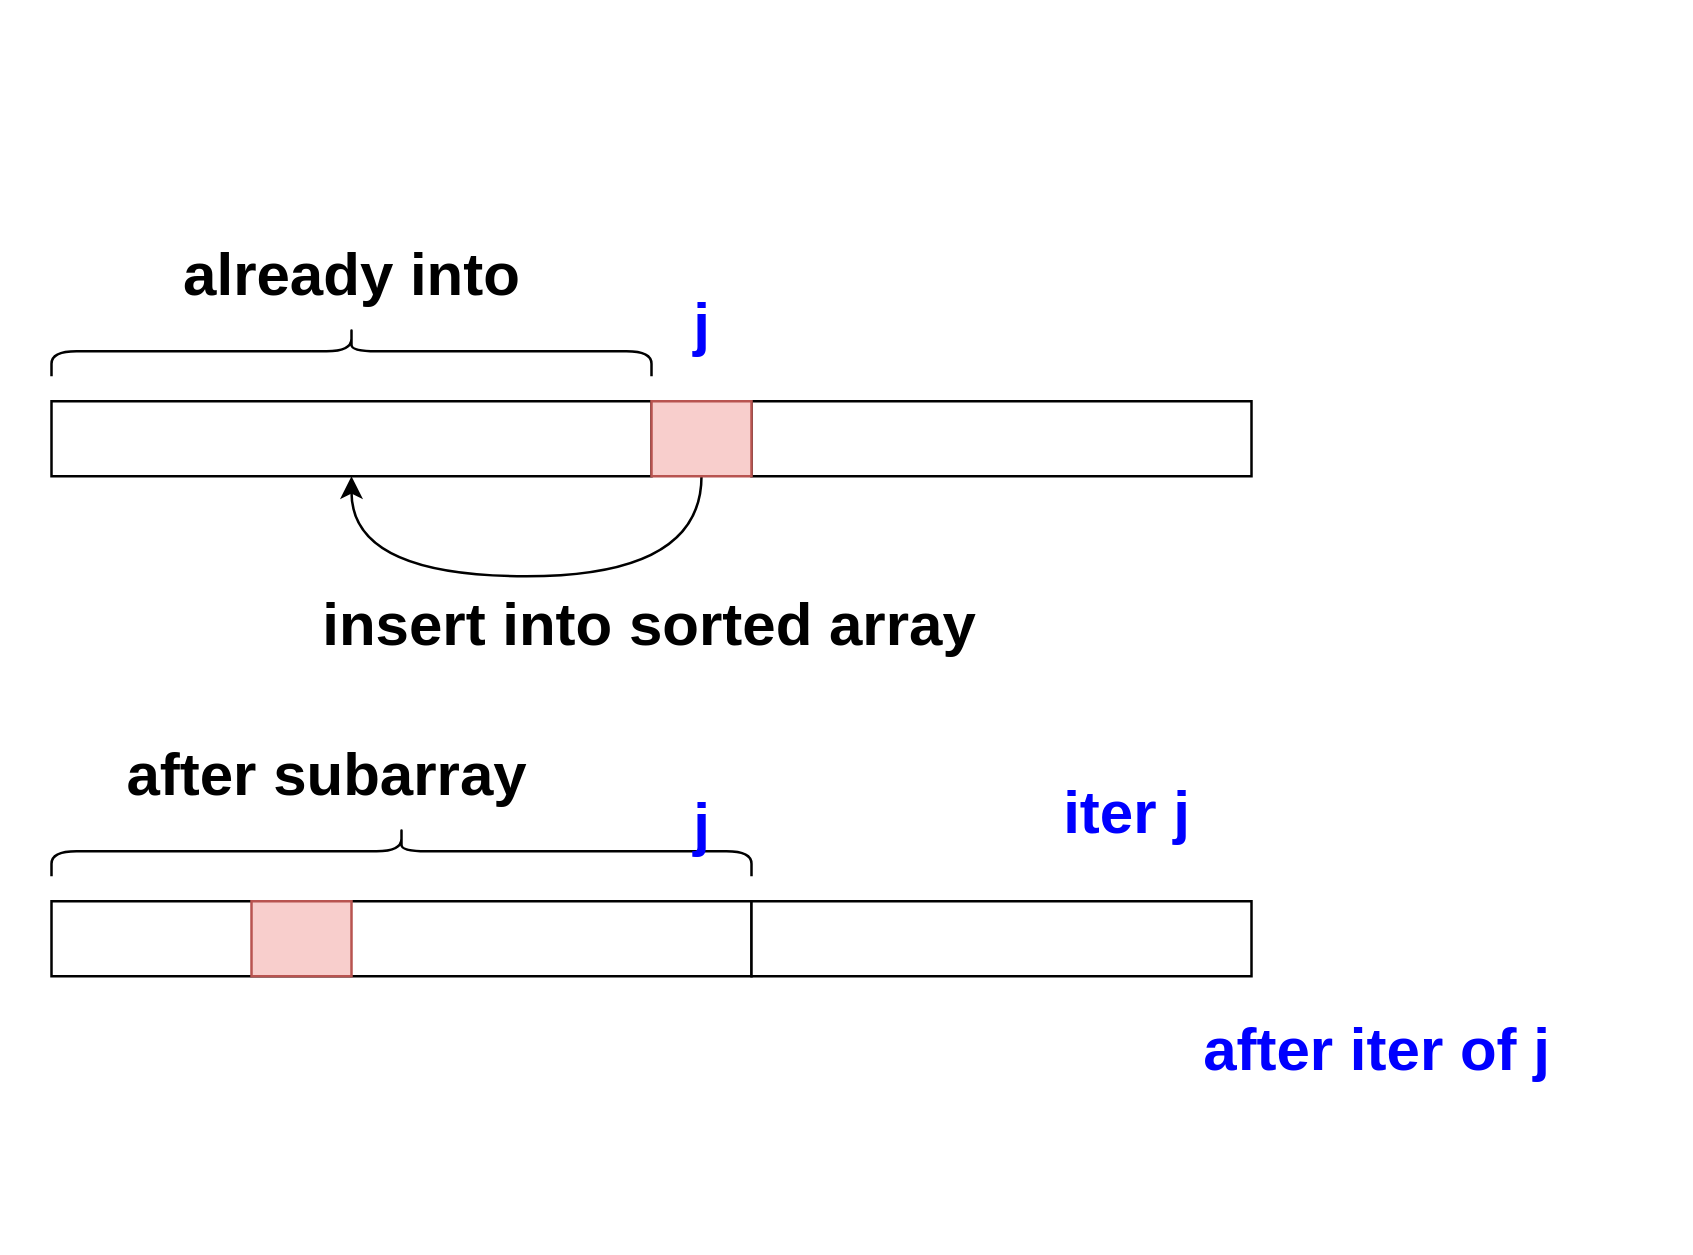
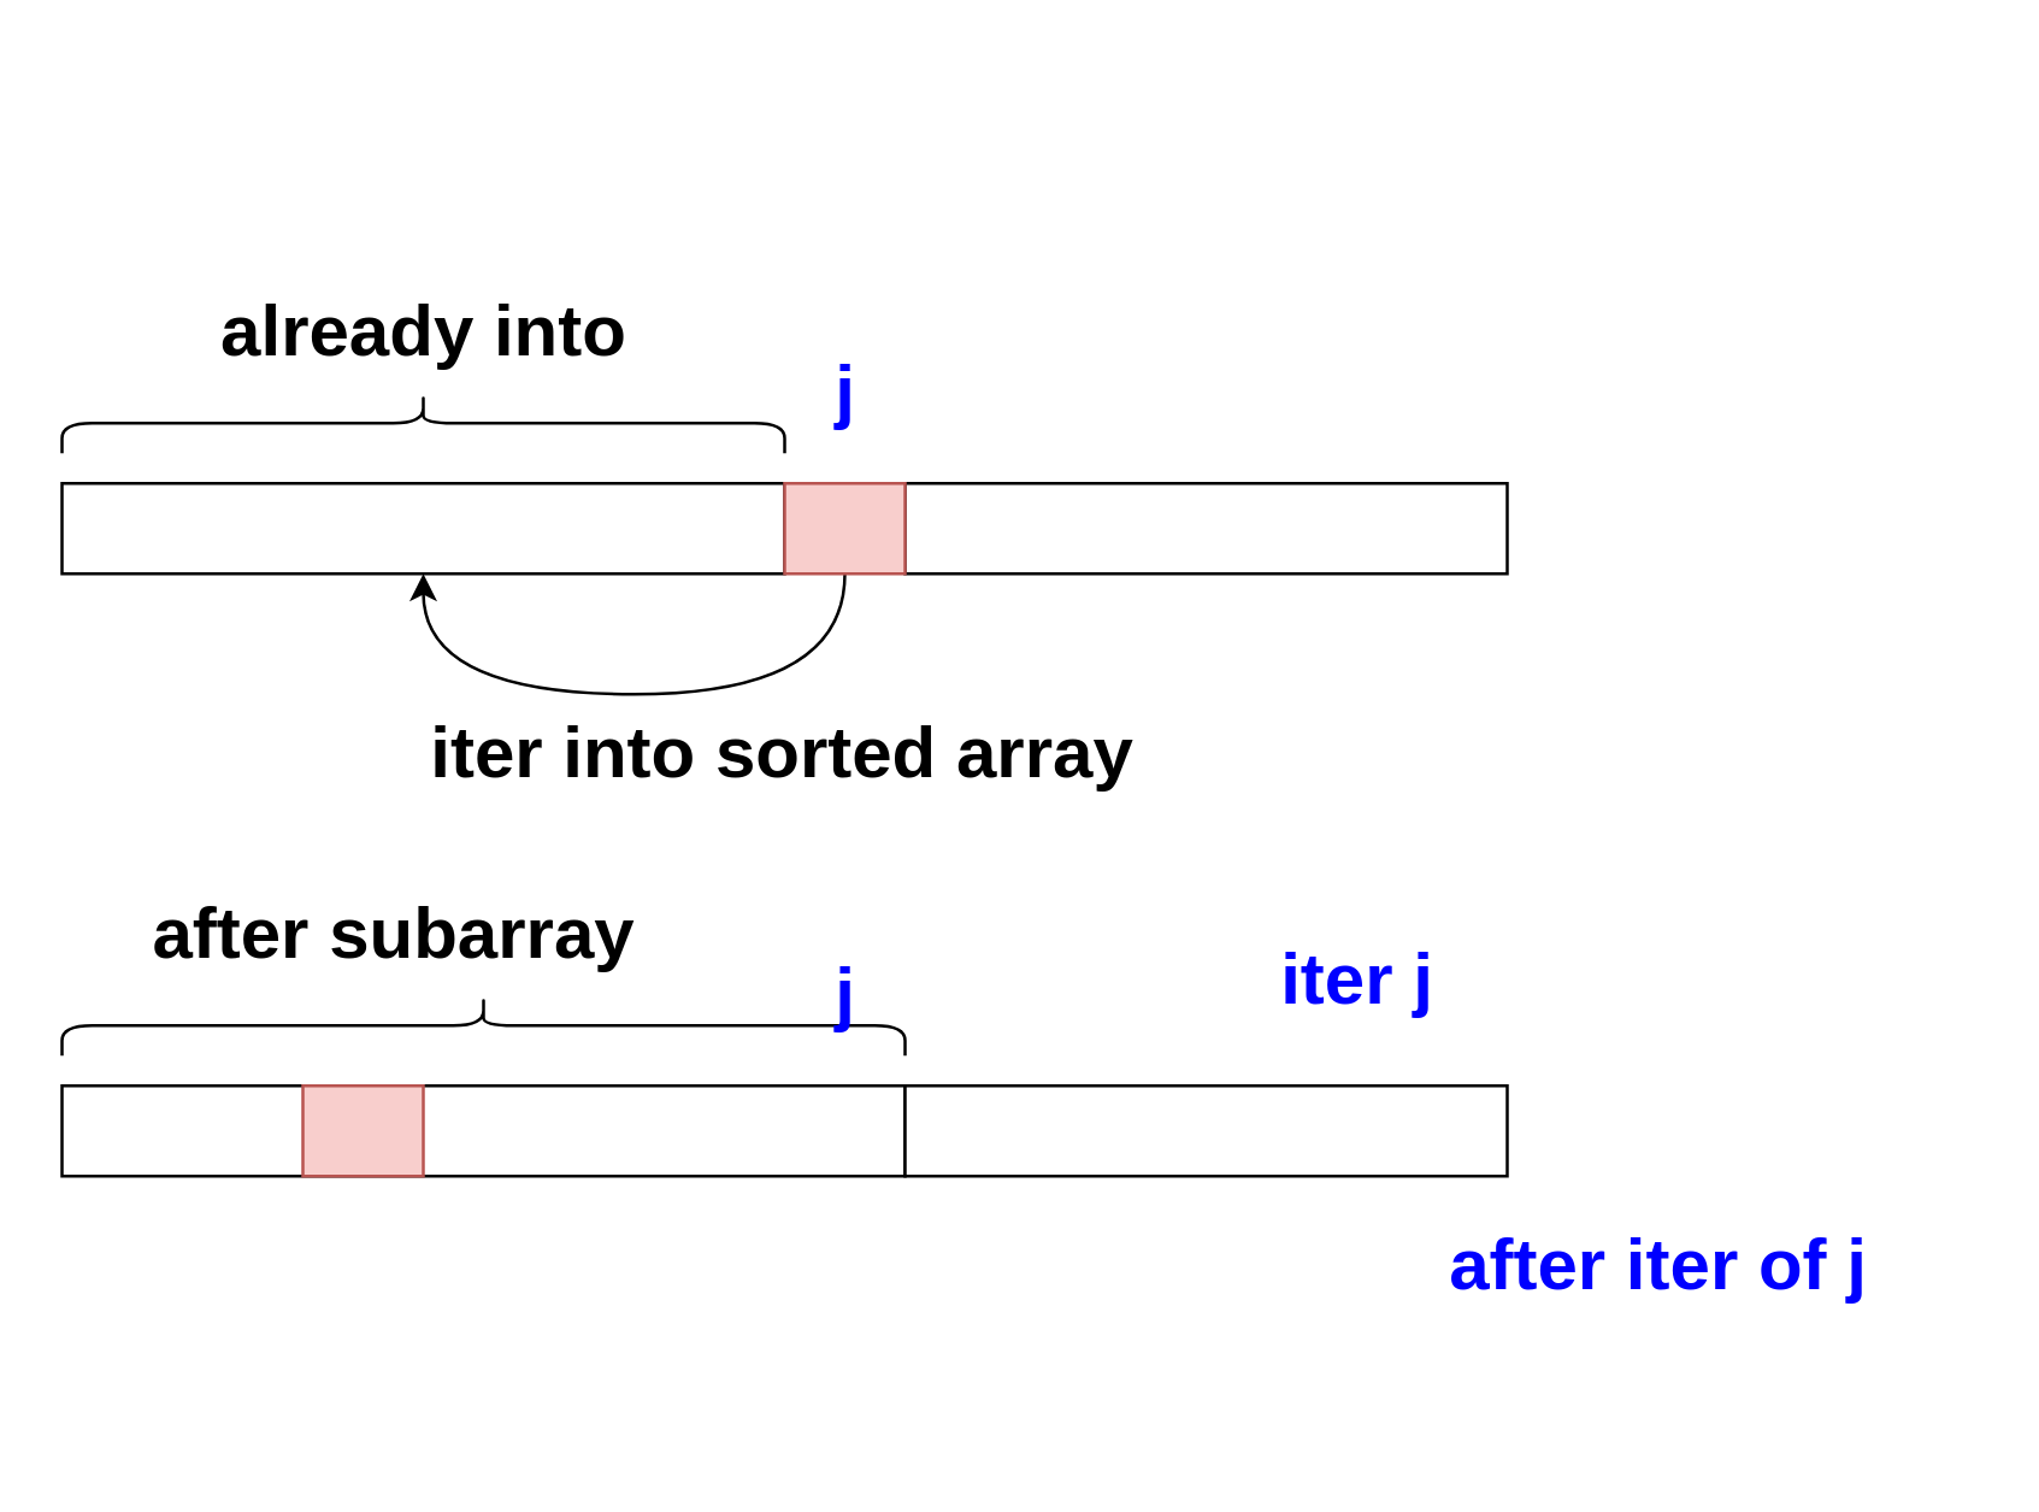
  <mxCell id="0" />
  <mxCell id="1" parent="0" />
  <mxCell id="2" value="" style="rounded=0;whiteSpace=wrap;html=1;" vertex="1" parent="1"><mxGeometry x="20" y="160" width="240" height="30" as="geometry" /></mxCell>
  <mxCell id="3" value="" style="rounded=0;whiteSpace=wrap;html=1;" vertex="1" parent="1"><mxGeometry x="300" y="160" width="200" height="30" as="geometry" /></mxCell>
  <mxCell id="4" style="edgeStyle=orthogonalEdgeStyle;curved=1;rounded=0;orthogonalLoop=1;jettySize=auto;html=1;exitX=0.5;exitY=1;exitDx=0;exitDy=0;" edge="1" parent="1" source="5" target="2"><mxGeometry relative="1" as="geometry"><Array as="points"><mxPoint x="280" y="230" /><mxPoint x="140" y="230" /></Array></mxGeometry></mxCell>
  <mxCell id="5" value="" style="rounded=0;whiteSpace=wrap;html=1;fillColor=#f8cecc;strokeColor=#b85450;" vertex="1" parent="1"><mxGeometry x="260" y="160" width="40" height="30" as="geometry" /></mxCell>
  <mxCell id="6" value="" style="shape=curlyBracket;whiteSpace=wrap;html=1;rounded=1;flipH=1;rotation=-90;" vertex="1" parent="1"><mxGeometry x="130" y="20" width="20" height="240" as="geometry" /></mxCell>
  <mxCell id="7" value="already into" style="text;strokeColor=none;fillColor=none;html=1;fontSize=24;fontStyle=1;verticalAlign=middle;align=center;" vertex="1" parent="1"><mxGeometry x="40" y="90" width="200" height="40" as="geometry" /></mxCell>
  <mxCell id="8" value="j" style="text;strokeColor=none;fillColor=none;html=1;fontSize=24;fontStyle=1;verticalAlign=middle;align=center;fontColor=#0000FF;" vertex="1" parent="1"><mxGeometry x="255" y="110" width="50" height="40" as="geometry" /></mxCell>
  <mxCell id="9" value="iter j" style="text;strokeColor=none;fillColor=none;html=1;fontSize=24;fontStyle=1;verticalAlign=middle;align=center;fontColor=#0000FF;" vertex="1" parent="1"><mxGeometry x="425" y="305" width="50" height="40" as="geometry" /></mxCell>
  <mxCell id="10" value="" style="rounded=0;whiteSpace=wrap;html=1;" vertex="1" parent="1"><mxGeometry x="20" y="360" width="280" height="30" as="geometry" /></mxCell>
  <mxCell id="11" value="" style="rounded=0;whiteSpace=wrap;html=1;" vertex="1" parent="1"><mxGeometry x="300" y="360" width="200" height="30" as="geometry" /></mxCell>
  <mxCell id="12" value="" style="shape=curlyBracket;whiteSpace=wrap;html=1;rounded=1;flipH=1;rotation=-90;" vertex="1" parent="1"><mxGeometry x="150" y="200" width="20" height="280" as="geometry" /></mxCell>
- <mxCell id="13" value="insert into sorted array" style="text;strokeColor=none;fillColor=none;html=1;fontSize=24;fontStyle=1;verticalAlign=middle;align=center;" vertex="1" parent="1"><mxGeometry x="113.5" y="230" width="291" height="40" as="geometry" /></mxCell>
+ <mxCell id="13" value="iter into sorted array" style="text;strokeColor=none;fillColor=none;html=1;fontSize=24;fontStyle=1;verticalAlign=middle;align=center;" vertex="1" parent="1"><mxGeometry x="113.5" y="230" width="291" height="40" as="geometry" /></mxCell>
  <mxCell id="14" value="j" style="text;strokeColor=none;fillColor=none;html=1;fontSize=24;fontStyle=1;verticalAlign=middle;align=center;fontColor=#0000FF;" vertex="1" parent="1"><mxGeometry x="255" y="310" width="50" height="40" as="geometry" /></mxCell>
  <mxCell id="15" value="after iter of j" style="text;strokeColor=none;fillColor=none;html=1;fontSize=24;fontStyle=1;verticalAlign=middle;align=center;fontColor=#0000FF;" vertex="1" parent="1"><mxGeometry x="445" y="400" width="210" height="40" as="geometry" /></mxCell>
  <mxCell id="16" value="" style="rounded=0;whiteSpace=wrap;html=1;fillColor=#f8cecc;strokeColor=#b85450;" vertex="1" parent="1"><mxGeometry x="100" y="360" width="40" height="30" as="geometry" /></mxCell>
  <mxCell id="17" value="after subarray" style="text;strokeColor=none;fillColor=none;html=1;fontSize=24;fontStyle=1;verticalAlign=middle;align=center;" vertex="1" parent="1"><mxGeometry x="30" y="290" width="200" height="40" as="geometry" /></mxCell>
